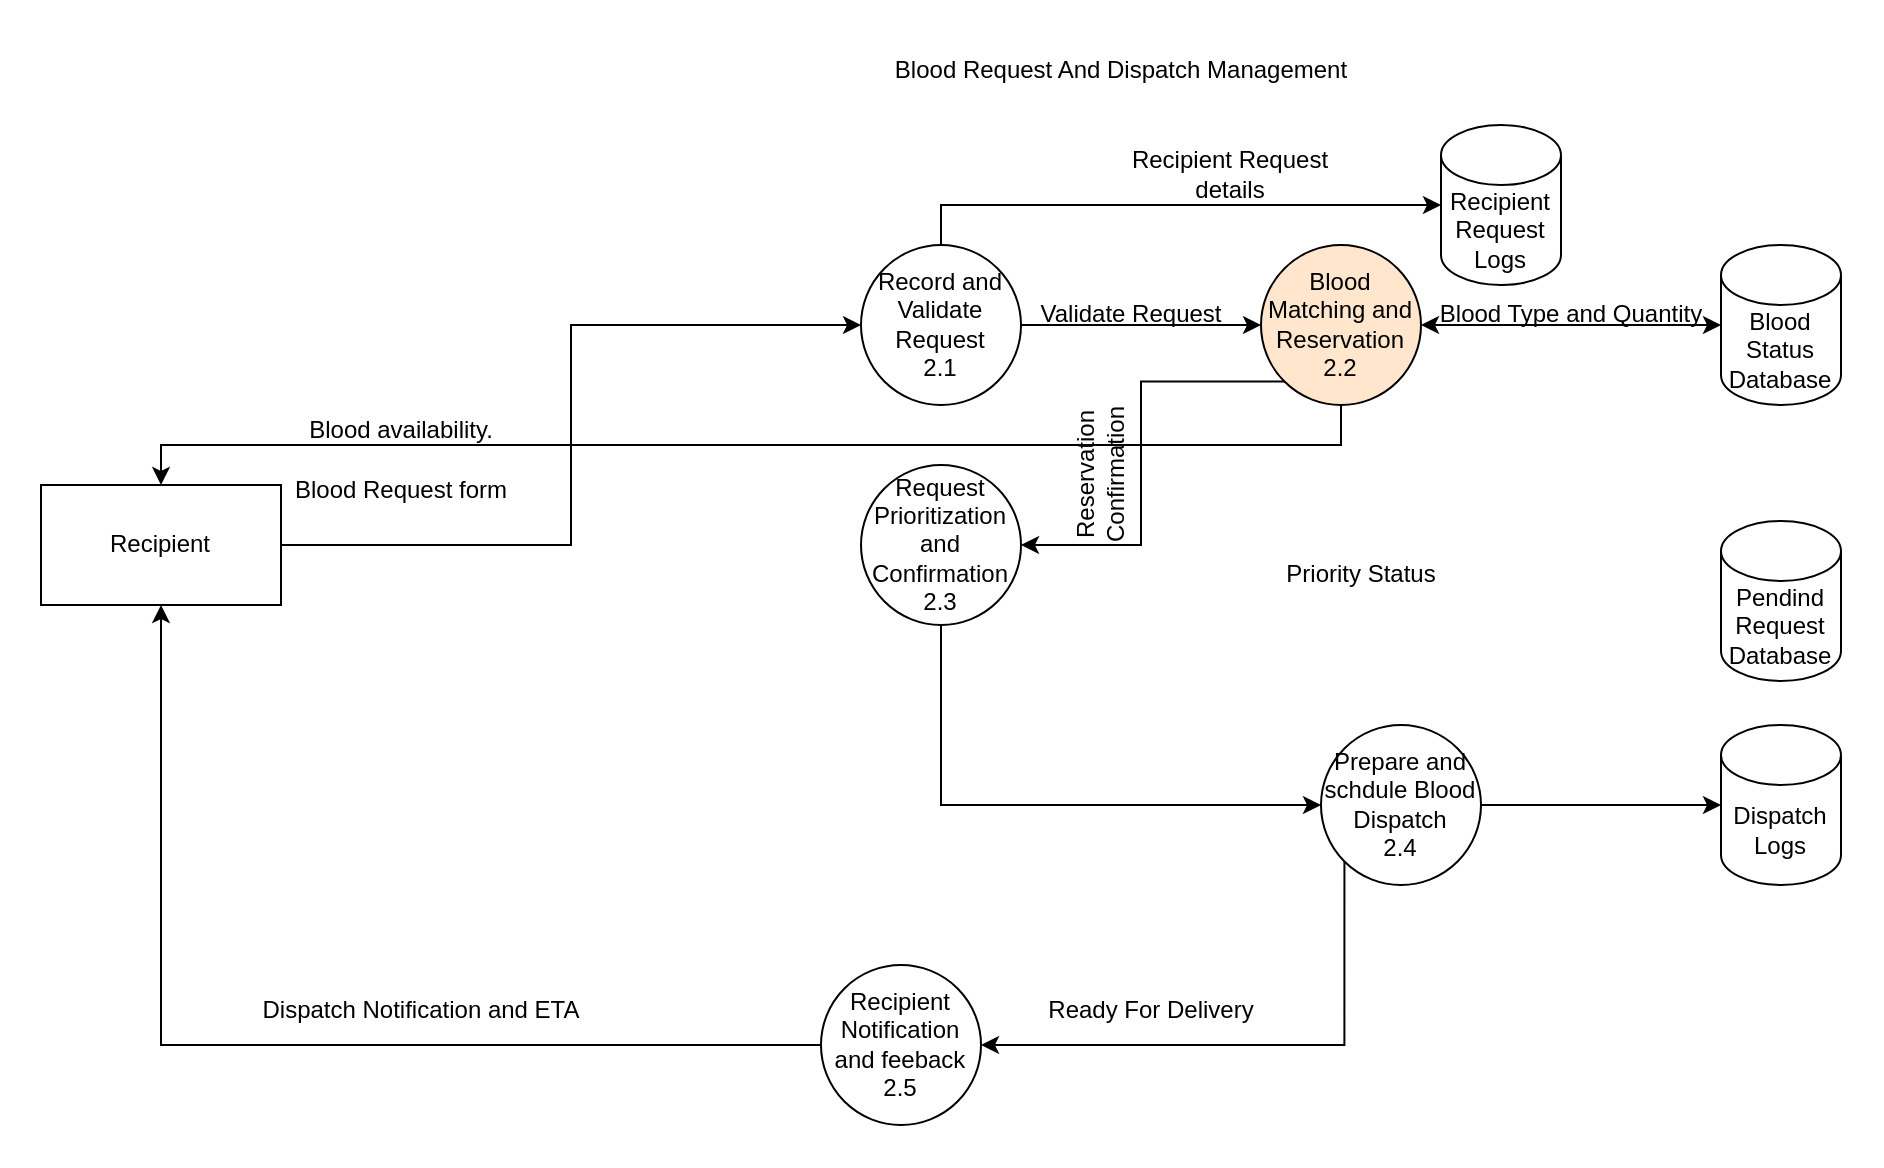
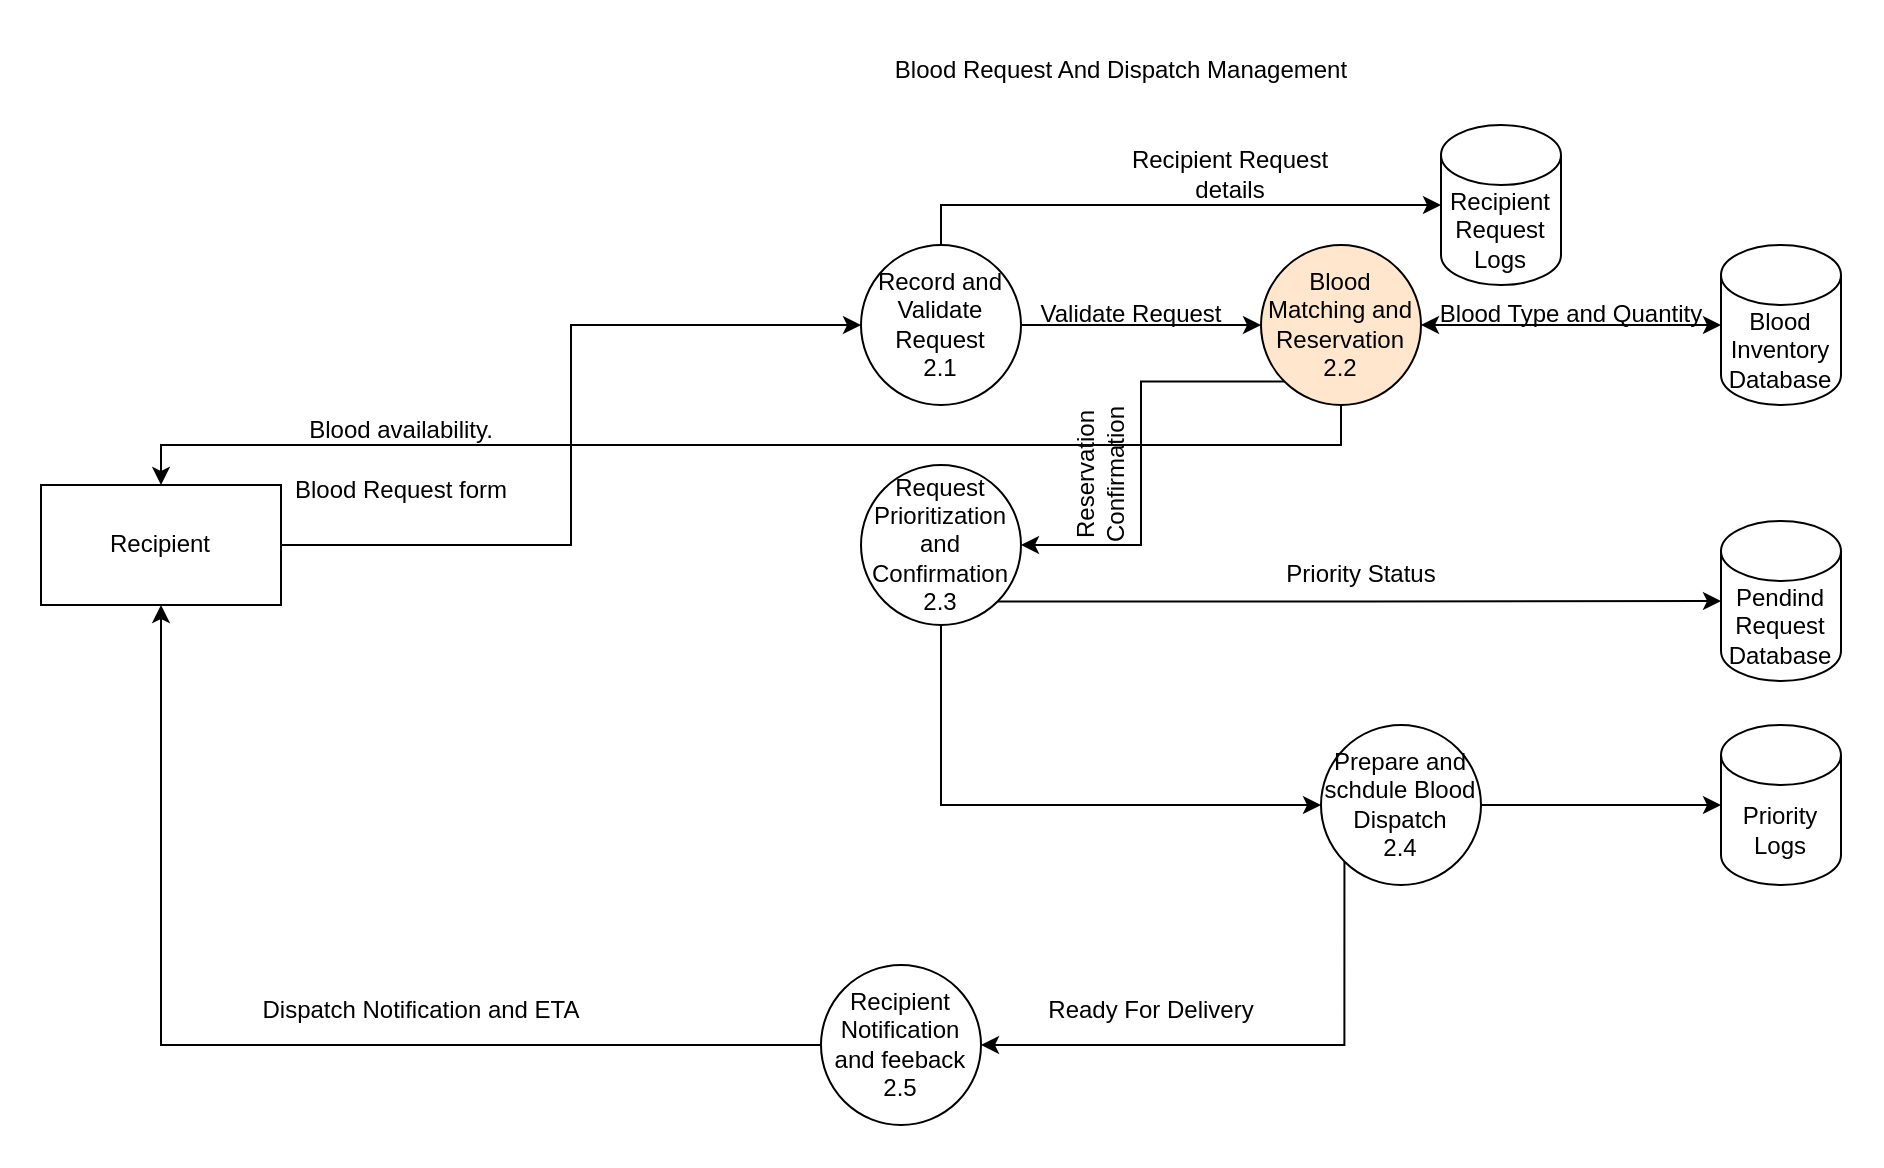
  <mxCell id="0" />
  <mxCell id="1" parent="0" />
  <mxCell id="2" style="edgeStyle=orthogonalEdgeStyle;rounded=0;orthogonalLoop=1;jettySize=auto;html=1;exitX=1;exitY=0.5;exitDx=0;exitDy=0;entryX=0;entryY=0.5;entryDx=0;entryDy=0;" parent="1" source="3" target="7" edge="1"><mxGeometry relative="1" as="geometry" /></mxCell>
  <mxCell id="3" value="Recipient" style="rounded=0;whiteSpace=wrap;html=1;" parent="1" vertex="1"><mxGeometry x="20" y="242" width="120" height="60" as="geometry" /></mxCell>
  <mxCell id="4" value="Recipient Request Logs" style="shape=cylinder3;whiteSpace=wrap;html=1;boundedLbl=1;backgroundOutline=1;size=15;" parent="1" vertex="1"><mxGeometry x="720" y="62" width="60" height="80" as="geometry" /></mxCell>
  <mxCell id="5" value="Blood Request And Dispatch Management" style="text;html=1;align=center;verticalAlign=middle;resizable=0;points=[];autosize=1;strokeColor=none;fillColor=none;" parent="1" vertex="1"><mxGeometry x="435" y="20" width="250" height="30" as="geometry" /></mxCell>
  <mxCell id="6" style="edgeStyle=orthogonalEdgeStyle;rounded=0;orthogonalLoop=1;jettySize=auto;html=1;exitX=1;exitY=0.5;exitDx=0;exitDy=0;entryX=0;entryY=0.5;entryDx=0;entryDy=0;" parent="1" source="7" target="10" edge="1"><mxGeometry relative="1" as="geometry" /></mxCell>
  <mxCell id="7" value="Record and Validate Request&lt;br&gt;2.1" style="ellipse;whiteSpace=wrap;html=1;aspect=fixed;" parent="1" vertex="1"><mxGeometry x="430" y="122" width="80" height="80" as="geometry" /></mxCell>
  <mxCell id="8" style="edgeStyle=orthogonalEdgeStyle;rounded=0;orthogonalLoop=1;jettySize=auto;html=1;exitX=0;exitY=1;exitDx=0;exitDy=0;entryX=1;entryY=0.5;entryDx=0;entryDy=0;" parent="1" source="10" target="13" edge="1"><mxGeometry relative="1" as="geometry" /></mxCell>
  <mxCell id="9" style="edgeStyle=orthogonalEdgeStyle;rounded=0;orthogonalLoop=1;jettySize=auto;html=1;exitX=0.5;exitY=1;exitDx=0;exitDy=0;entryX=0.5;entryY=0;entryDx=0;entryDy=0;" parent="1" source="10" target="3" edge="1"><mxGeometry relative="1" as="geometry" /></mxCell>
  <mxCell id="10" value="Blood Matching and Reservation&lt;br&gt;2.2" style="ellipse;whiteSpace=wrap;html=1;aspect=fixed;fillColor=#ffe6cc;" parent="1" vertex="1"><mxGeometry x="630" y="122" width="80" height="80" as="geometry" /></mxCell>
+ <mxCell id="11" style="edgeStyle=orthogonalEdgeStyle;rounded=0;orthogonalLoop=1;jettySize=auto;html=1;exitX=1;exitY=1;exitDx=0;exitDy=0;" parent="1" source="13" target="26" edge="1"><mxGeometry relative="1" as="geometry"><mxPoint x="810" y="300.111" as="targetPoint" /></mxGeometry></mxCell>
  <mxCell id="12" style="edgeStyle=orthogonalEdgeStyle;rounded=0;orthogonalLoop=1;jettySize=auto;html=1;exitX=0.5;exitY=1;exitDx=0;exitDy=0;entryX=0;entryY=0.5;entryDx=0;entryDy=0;" parent="1" source="13" target="15" edge="1"><mxGeometry relative="1" as="geometry" /></mxCell>
  <mxCell id="13" value="Request Prioritization and Confirmation&lt;br&gt;2.3" style="ellipse;whiteSpace=wrap;html=1;aspect=fixed;" parent="1" vertex="1"><mxGeometry x="430" y="232" width="80" height="80" as="geometry" /></mxCell>
  <mxCell id="14" style="edgeStyle=orthogonalEdgeStyle;rounded=0;orthogonalLoop=1;jettySize=auto;html=1;exitX=0;exitY=1;exitDx=0;exitDy=0;entryX=1;entryY=0.5;entryDx=0;entryDy=0;" parent="1" source="15" target="17" edge="1"><mxGeometry relative="1" as="geometry"><Array as="points"><mxPoint x="672" y="522" /></Array></mxGeometry></mxCell>
  <mxCell id="15" value="Prepare and schdule Blood Dispatch&lt;br&gt;2.4" style="ellipse;whiteSpace=wrap;html=1;aspect=fixed;" parent="1" vertex="1"><mxGeometry x="660" y="362" width="80" height="80" as="geometry" /></mxCell>
  <mxCell id="16" style="edgeStyle=orthogonalEdgeStyle;rounded=0;orthogonalLoop=1;jettySize=auto;html=1;exitX=0;exitY=0.5;exitDx=0;exitDy=0;entryX=0.5;entryY=1;entryDx=0;entryDy=0;" parent="1" source="17" target="3" edge="1"><mxGeometry relative="1" as="geometry" /></mxCell>
  <mxCell id="17" value="Recipient Notification and feeback&lt;br&gt;2.5" style="ellipse;whiteSpace=wrap;html=1;aspect=fixed;" parent="1" vertex="1"><mxGeometry x="410" y="482" width="80" height="80" as="geometry" /></mxCell>
  <mxCell id="18" value="Blood Request form" style="text;html=1;align=center;verticalAlign=middle;resizable=0;points=[];autosize=1;strokeColor=none;fillColor=none;" parent="1" vertex="1"><mxGeometry x="135" y="230" width="130" height="30" as="geometry" /></mxCell>
  <mxCell id="19" style="edgeStyle=orthogonalEdgeStyle;rounded=0;orthogonalLoop=1;jettySize=auto;html=1;exitX=0.5;exitY=0;exitDx=0;exitDy=0;entryX=0;entryY=0.5;entryDx=0;entryDy=0;entryPerimeter=0;" parent="1" source="7" target="4" edge="1"><mxGeometry relative="1" as="geometry" /></mxCell>
  <mxCell id="20" value="Recipient Request details&lt;br&gt;" style="text;html=1;strokeColor=none;fillColor=none;align=center;verticalAlign=middle;whiteSpace=wrap;rounded=0;" parent="1" vertex="1"><mxGeometry x="560" y="72" width="110" height="30" as="geometry" /></mxCell>
  <mxCell id="21" value="Validate Request" style="text;html=1;align=center;verticalAlign=middle;resizable=0;points=[];autosize=1;strokeColor=none;fillColor=none;" parent="1" vertex="1"><mxGeometry x="510" y="142" width="110" height="30" as="geometry" /></mxCell>
- <mxCell id="22" value="Blood Status Database" style="shape=cylinder3;whiteSpace=wrap;html=1;boundedLbl=1;backgroundOutline=1;size=15;" parent="1" vertex="1"><mxGeometry x="860" y="122" width="60" height="80" as="geometry" /></mxCell>
+ <mxCell id="22" value="Blood Inventory Database" style="shape=cylinder3;whiteSpace=wrap;html=1;boundedLbl=1;backgroundOutline=1;size=15;" parent="1" vertex="1"><mxGeometry x="860" y="122" width="60" height="80" as="geometry" /></mxCell>
  <mxCell id="23" value="Blood Type and Quantity" style="text;html=1;align=center;verticalAlign=middle;resizable=0;points=[];autosize=1;strokeColor=none;fillColor=none;" parent="1" vertex="1"><mxGeometry x="710" y="142" width="150" height="30" as="geometry" /></mxCell>
  <mxCell id="24" value="" style="endArrow=classic;startArrow=classic;html=1;rounded=0;entryX=0;entryY=0.5;entryDx=0;entryDy=0;entryPerimeter=0;exitX=1;exitY=0.5;exitDx=0;exitDy=0;" parent="1" source="10" target="22" edge="1"><mxGeometry width="50" height="50" relative="1" as="geometry"><mxPoint x="450" y="262" as="sourcePoint" /><mxPoint x="500" y="212" as="targetPoint" /></mxGeometry></mxCell>
  <mxCell id="25" value="Reservation&lt;br&gt;Confirmation" style="text;html=1;strokeColor=none;fillColor=none;align=center;verticalAlign=middle;whiteSpace=wrap;rounded=0;rotation=-90;" parent="1" vertex="1"><mxGeometry x="520" y="222" width="60" height="30" as="geometry" /></mxCell>
  <mxCell id="26" value="Pendind Request Database" style="shape=cylinder3;whiteSpace=wrap;html=1;boundedLbl=1;backgroundOutline=1;size=15;" parent="1" vertex="1"><mxGeometry x="860" y="260.001" width="60" height="80" as="geometry" /></mxCell>
  <mxCell id="27" value="Priority Status" style="text;html=1;align=center;verticalAlign=middle;resizable=0;points=[];autosize=1;strokeColor=none;fillColor=none;" parent="1" vertex="1"><mxGeometry x="630" y="272" width="100" height="30" as="geometry" /></mxCell>
- <mxCell id="28" value="Dispatch Logs" style="shape=cylinder3;whiteSpace=wrap;html=1;boundedLbl=1;backgroundOutline=1;size=15;" parent="1" vertex="1"><mxGeometry x="860" y="362" width="60" height="80" as="geometry" /></mxCell>
+ <mxCell id="28" value="Priority Logs" style="shape=cylinder3;whiteSpace=wrap;html=1;boundedLbl=1;backgroundOutline=1;size=15;" parent="1" vertex="1"><mxGeometry x="860" y="362" width="60" height="80" as="geometry" /></mxCell>
  <mxCell id="29" style="edgeStyle=orthogonalEdgeStyle;rounded=0;orthogonalLoop=1;jettySize=auto;html=1;exitX=1;exitY=0.5;exitDx=0;exitDy=0;entryX=0;entryY=0.5;entryDx=0;entryDy=0;entryPerimeter=0;" parent="1" source="15" target="28" edge="1"><mxGeometry relative="1" as="geometry" /></mxCell>
  <mxCell id="30" value="Ready For Delivery" style="text;html=1;align=center;verticalAlign=middle;resizable=0;points=[];autosize=1;strokeColor=none;fillColor=none;" parent="1" vertex="1"><mxGeometry x="510" y="490" width="130" height="30" as="geometry" /></mxCell>
  <mxCell id="31" value="Dispatch Notification and ETA" style="text;html=1;align=center;verticalAlign=middle;resizable=0;points=[];autosize=1;strokeColor=none;fillColor=none;" parent="1" vertex="1"><mxGeometry x="120" y="490" width="180" height="30" as="geometry" /></mxCell>
  <mxCell id="32" value="Blood availability." style="text;html=1;align=center;verticalAlign=middle;resizable=0;points=[];autosize=1;strokeColor=none;fillColor=none;" parent="1" vertex="1"><mxGeometry x="140" y="200" width="120" height="30" as="geometry" /></mxCell>
